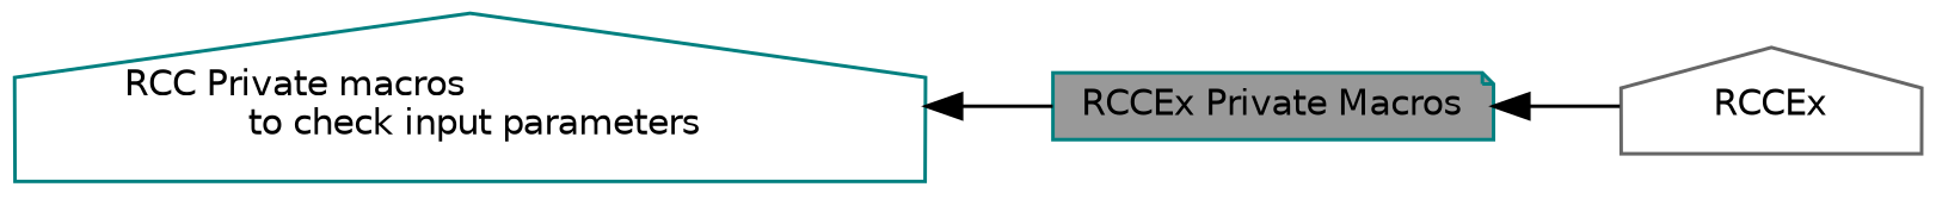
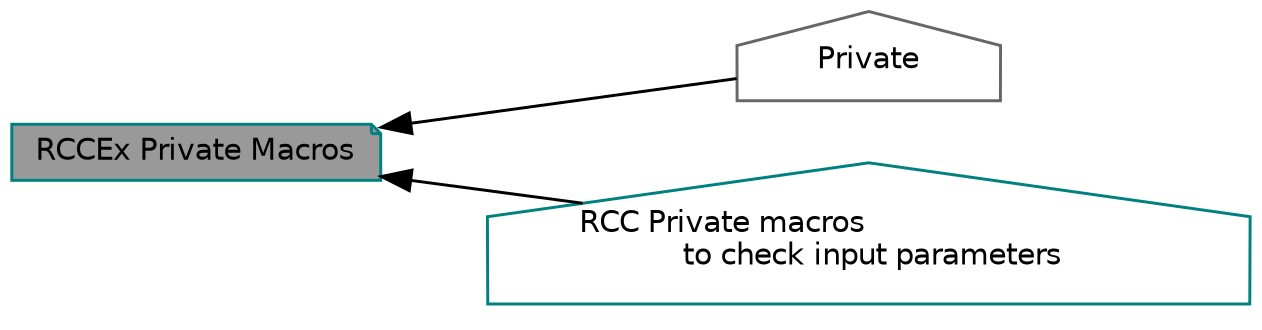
  digraph {
    rankdir=LR
    node [color=teal fillcolor=white fontname=Helvetica fontsize=10 shape=house style=filled]
    edge [dir=back fontname=Helvetica fontsize=10 labelfontname=Helvetica labelfontsize=10 shape=plaintext style=solid]
-   n1 [color=gray40 height=0.2 label=RCCEx width=0.4]
+   n1 [color=gray40 height=0.2 label=Private width=0.4]
    n2 [fillcolor=grey60 fontcolor=black height=0.2 label="RCCEx Private Macros" shape=note width=0.4]
    n3 [height=0.2 label="RCC Private macros\l to check input parameters" width=0.4]
    n2 -> n1
-   n3 -> n2
+   n2 -> n3
  }
